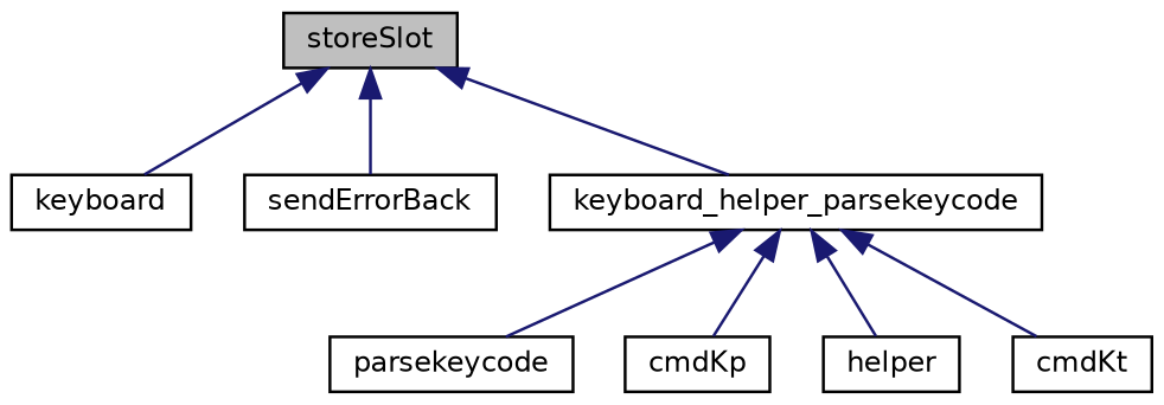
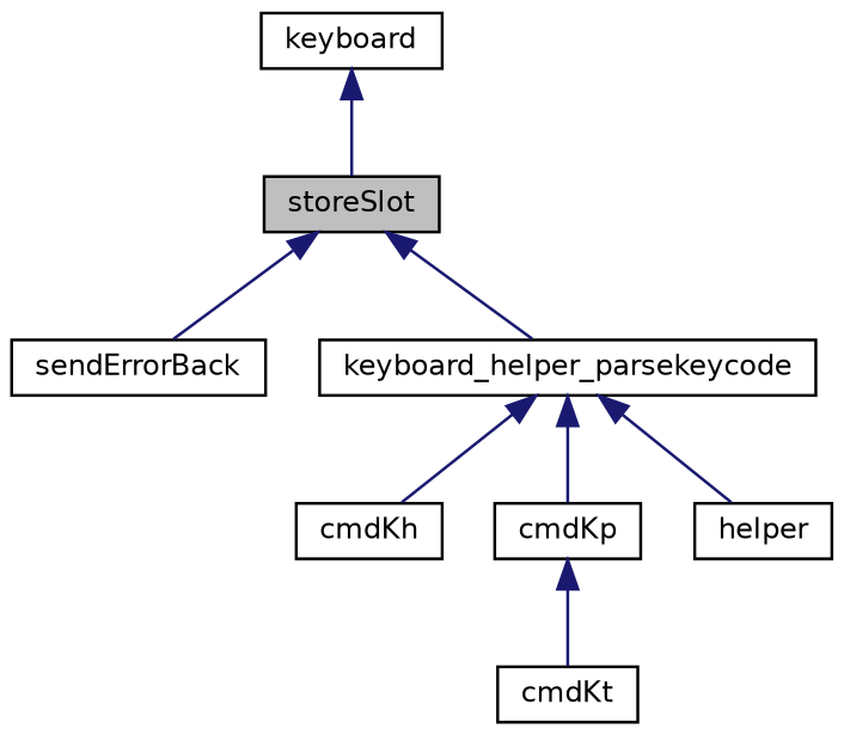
  digraph {
    rankdir=TB
    node [color=black fillcolor=white fontname=Helvetica fontsize=10 shape=record style=filled]
    edge [color=midnightblue dir=back fontname=Helvetica fontsize=10 labelfontname=Helvetica labelfontsize=10 style=solid]
    n1 [fillcolor=grey75 fontcolor=black height=0.2 label=storeSlot width=0.4]
    n2 [height=0.2 label=keyboard width=0.4]
    n3 [height=0.2 label=sendErrorBack width=0.4]
    n4 [height=0.2 label=keyboard_helper_parsekeycode width=0.4]
-   n5 [height=0.2 label=parsekeycode width=0.4]
+   n5 [height=0.2 label=cmdKh width=0.4]
    n6 [height=0.2 label=cmdKp width=0.4]
    n7 [height=0.2 label=helper width=0.4]
    n8 [height=0.2 label=cmdKt width=0.4]
-   n1 -> n2
+   n2 -> n1
    n1 -> n3
    n1 -> n4
    n4 -> n5
    n4 -> n6
    n4 -> n7
-   n4 -> n8
+   n6 -> n8
  }
